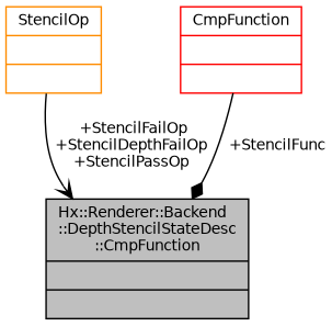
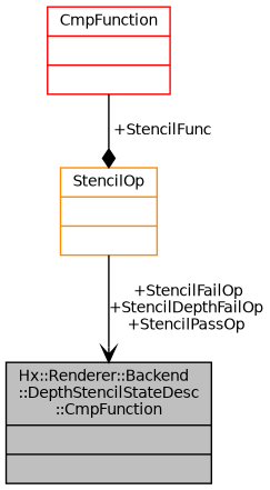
  digraph {
    node [fillcolor=white fontname=Helvetica fontsize=10 shape=record style=filled]
    edge [color=black fontname=Helvetica fontsize=10 labelfontname=Helvetica labelfontsize=10 style=solid]
    n1 [color=black fillcolor=grey75 fontcolor=black height=0.2 label="{Hx::Renderer::Backend\l::DepthStencilStateDesc\l::CmpFunction\n||}" width=0.4]
    n2 [color=darkorange height=0.2 label="{StencilOp\n||}" width=0.4]
    n3 [color=red height=0.2 label="{CmpFunction\n||}" width=0.4]
    n2 -> n1 [arrowhead=vee label=" +StencilFailOp\n+StencilDepthFailOp\n+StencilPassOp"]
-   n3 -> n1 [arrowhead=diamond label=" +StencilFunc"]
+   n3 -> n2 [arrowhead=diamond label=" +StencilFunc"]
  }
